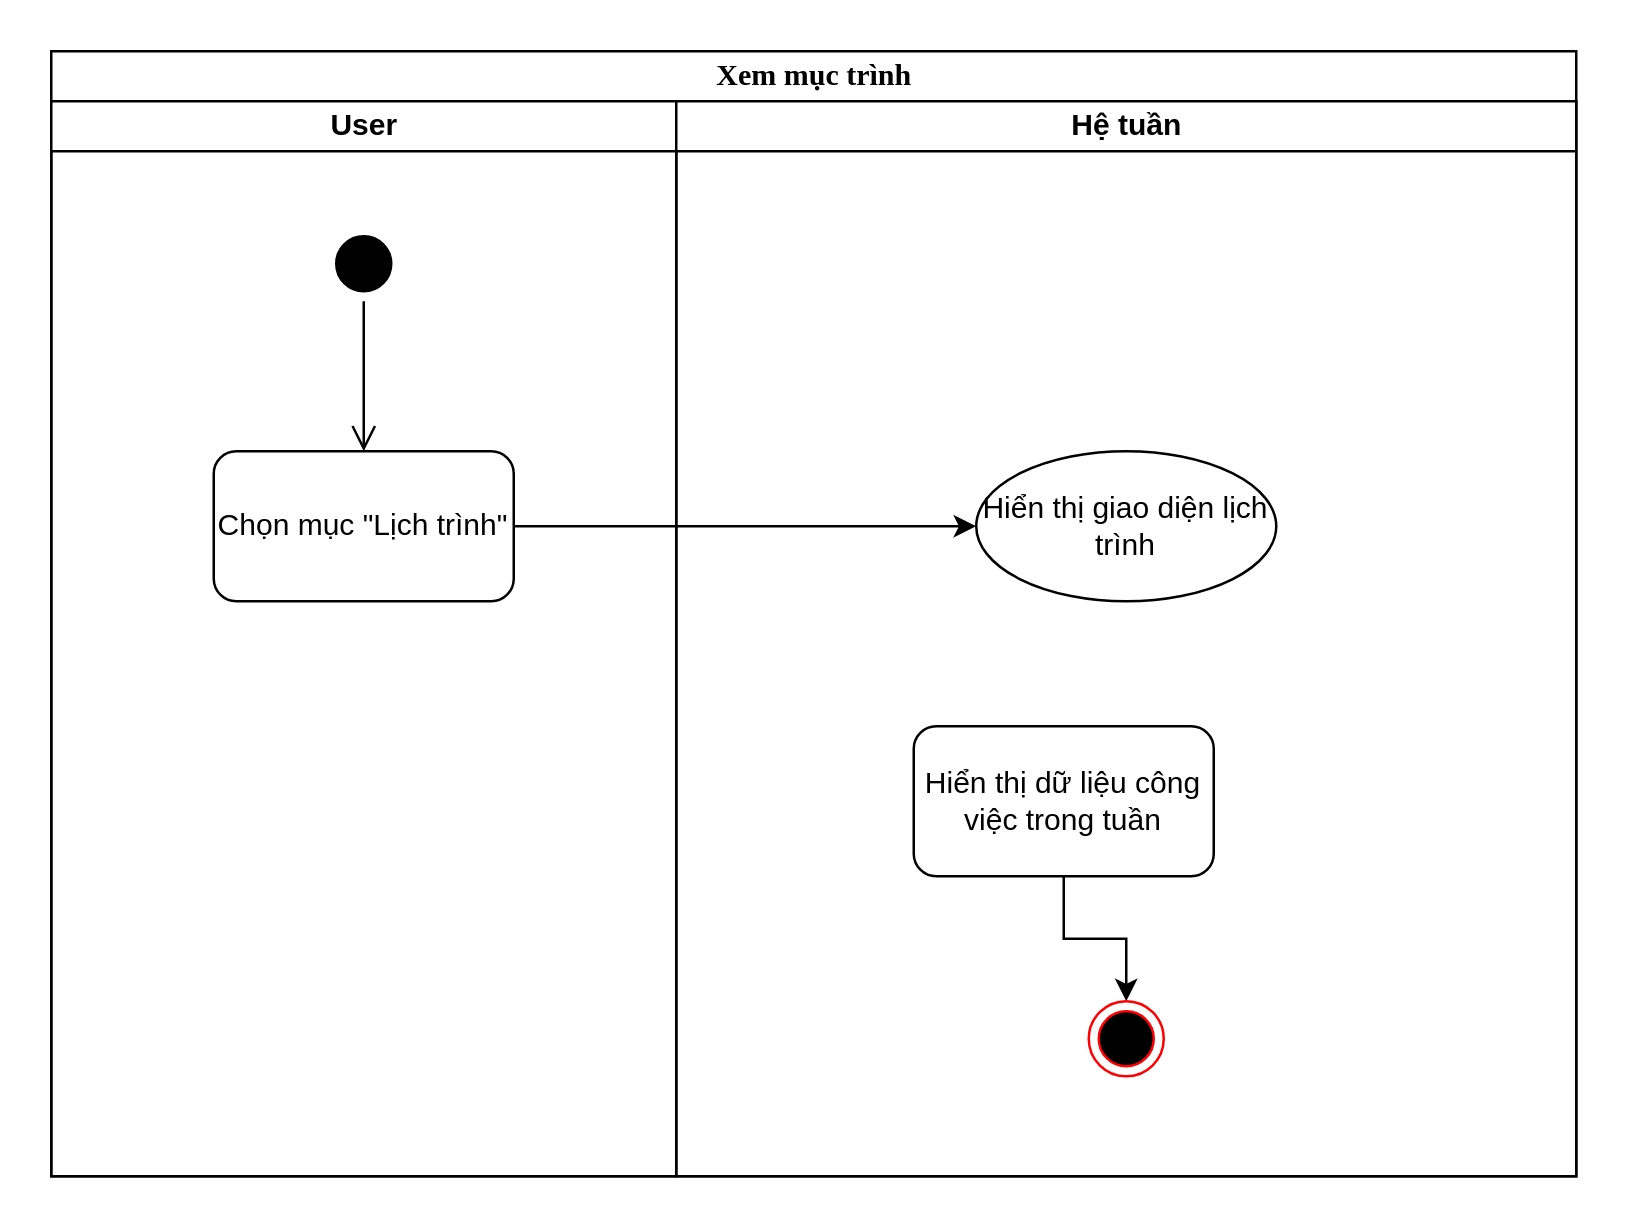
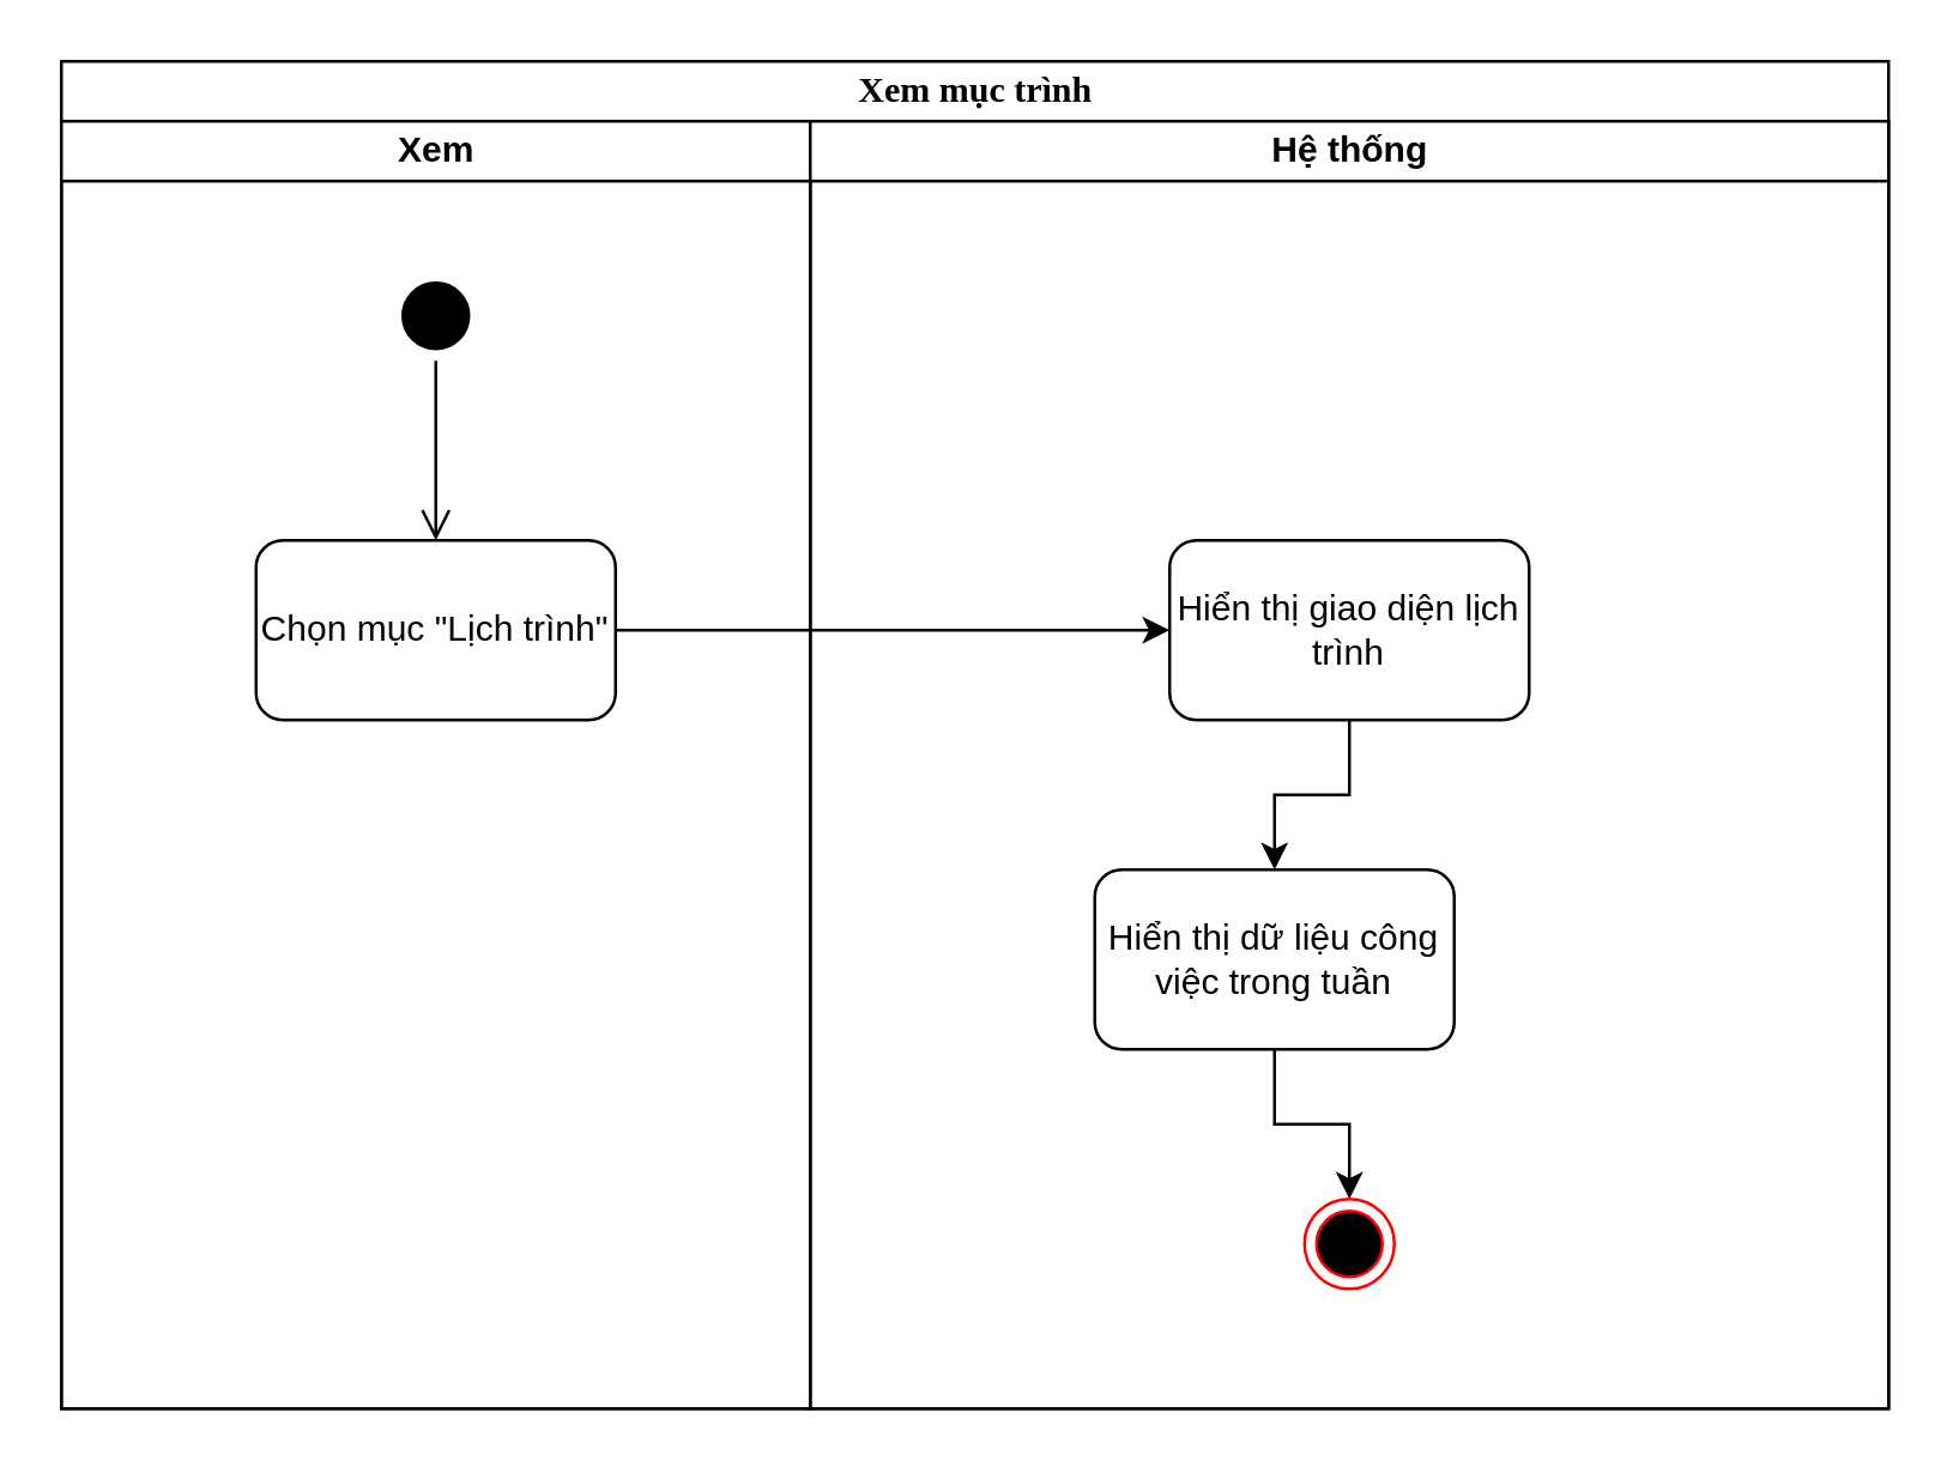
  <mxCell id="0" />
  <mxCell id="1" parent="0" />
  <mxCell id="2" value="Xem mục trình" style="swimlane;html=1;childLayout=stackLayout;startSize=20;rounded=0;shadow=0;comic=0;labelBackgroundColor=none;strokeWidth=1;fontFamily=Verdana;fontSize=12;align=center;" parent="1" vertex="1"><mxGeometry x="20" y="20" width="610" height="450" as="geometry" /></mxCell>
- <mxCell id="3" value="User" style="swimlane;html=1;startSize=20;" parent="2" vertex="1"><mxGeometry y="20" width="250" height="430" as="geometry" /></mxCell>
+ <mxCell id="3" value="Xem" style="swimlane;html=1;startSize=20;" parent="2" vertex="1"><mxGeometry y="20" width="250" height="430" as="geometry" /></mxCell>
  <mxCell id="4" value="" style="ellipse;html=1;shape=startState;fillColor=#000000;strokeColor=#000000;" vertex="1" parent="3"><mxGeometry x="110" y="50" width="30" height="30" as="geometry" /></mxCell>
  <mxCell id="5" value="" style="edgeStyle=orthogonalEdgeStyle;html=1;verticalAlign=bottom;endArrow=open;endSize=8;strokeColor=#000000;rounded=0;" edge="1" source="4" parent="3"><mxGeometry relative="1" as="geometry"><mxPoint x="125" y="140" as="targetPoint" /></mxGeometry></mxCell>
  <mxCell id="6" value="Chọn mục &quot;Lịch trình&quot;" style="rounded=1;whiteSpace=wrap;html=1;strokeColor=#000000;" vertex="1" parent="3"><mxGeometry x="65" y="140" width="120" height="60" as="geometry" /></mxCell>
- <mxCell id="7" value="Hệ tuần" style="swimlane;html=1;startSize=20;" parent="2" vertex="1"><mxGeometry x="250" y="20" width="360" height="430" as="geometry" /></mxCell>
- <mxCell id="9" value="Hiển thị giao diện lịch trình" style="ellipse;whiteSpace=wrap;html=1;strokeColor=#000000;" vertex="1" parent="7"><mxGeometry x="120" y="140" width="120" height="60" as="geometry" /></mxCell>
+ <mxCell id="7" value="Hệ thống" style="swimlane;html=1;startSize=20;" parent="2" vertex="1"><mxGeometry x="250" y="20" width="360" height="430" as="geometry" /></mxCell>
+ <mxCell id="8" style="edgeStyle=orthogonalEdgeStyle;rounded=0;orthogonalLoop=1;jettySize=auto;html=1;entryX=0.5;entryY=0;entryDx=0;entryDy=0;strokeColor=#000000;" edge="1" parent="7" source="9" target="11"><mxGeometry relative="1" as="geometry" /></mxCell>
+ <mxCell id="9" value="Hiển thị giao diện lịch trình" style="rounded=1;whiteSpace=wrap;html=1;strokeColor=#000000;" vertex="1" parent="7"><mxGeometry x="120" y="140" width="120" height="60" as="geometry" /></mxCell>
  <mxCell id="10" style="edgeStyle=orthogonalEdgeStyle;rounded=0;orthogonalLoop=1;jettySize=auto;html=1;entryX=0.5;entryY=0;entryDx=0;entryDy=0;strokeColor=#000000;" edge="1" parent="7" source="11" target="12"><mxGeometry relative="1" as="geometry" /></mxCell>
  <mxCell id="11" value="Hiển thị dữ liệu công việc trong tuần" style="rounded=1;whiteSpace=wrap;html=1;strokeColor=#000000;" vertex="1" parent="7"><mxGeometry x="95" y="250" width="120" height="60" as="geometry" /></mxCell>
  <mxCell id="12" value="" style="ellipse;html=1;shape=endState;fillColor=#000000;strokeColor=#ff0000;" vertex="1" parent="7"><mxGeometry x="165" y="360" width="30" height="30" as="geometry" /></mxCell>
  <mxCell id="13" style="edgeStyle=orthogonalEdgeStyle;rounded=0;orthogonalLoop=1;jettySize=auto;html=1;strokeColor=#000000;" edge="1" parent="2" source="6" target="9"><mxGeometry relative="1" as="geometry" /></mxCell>
